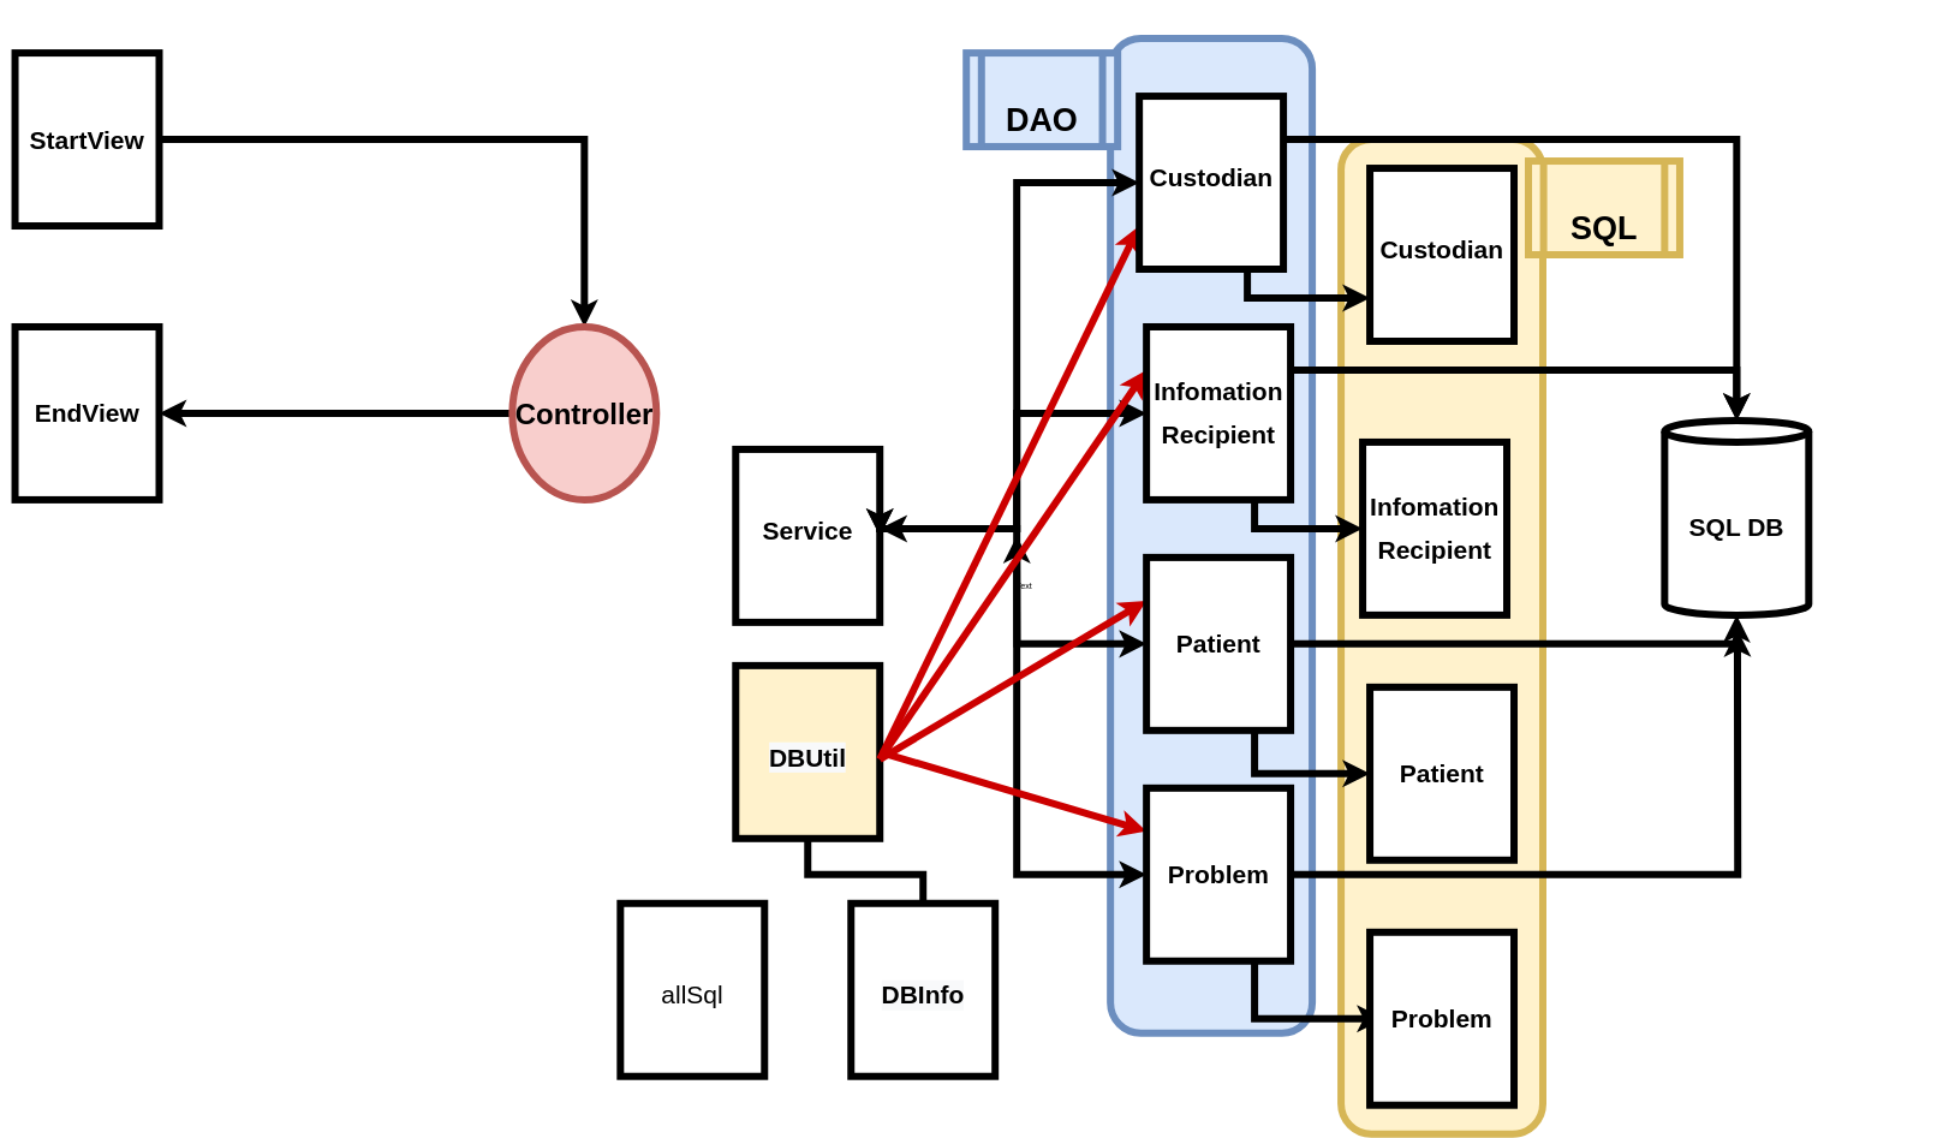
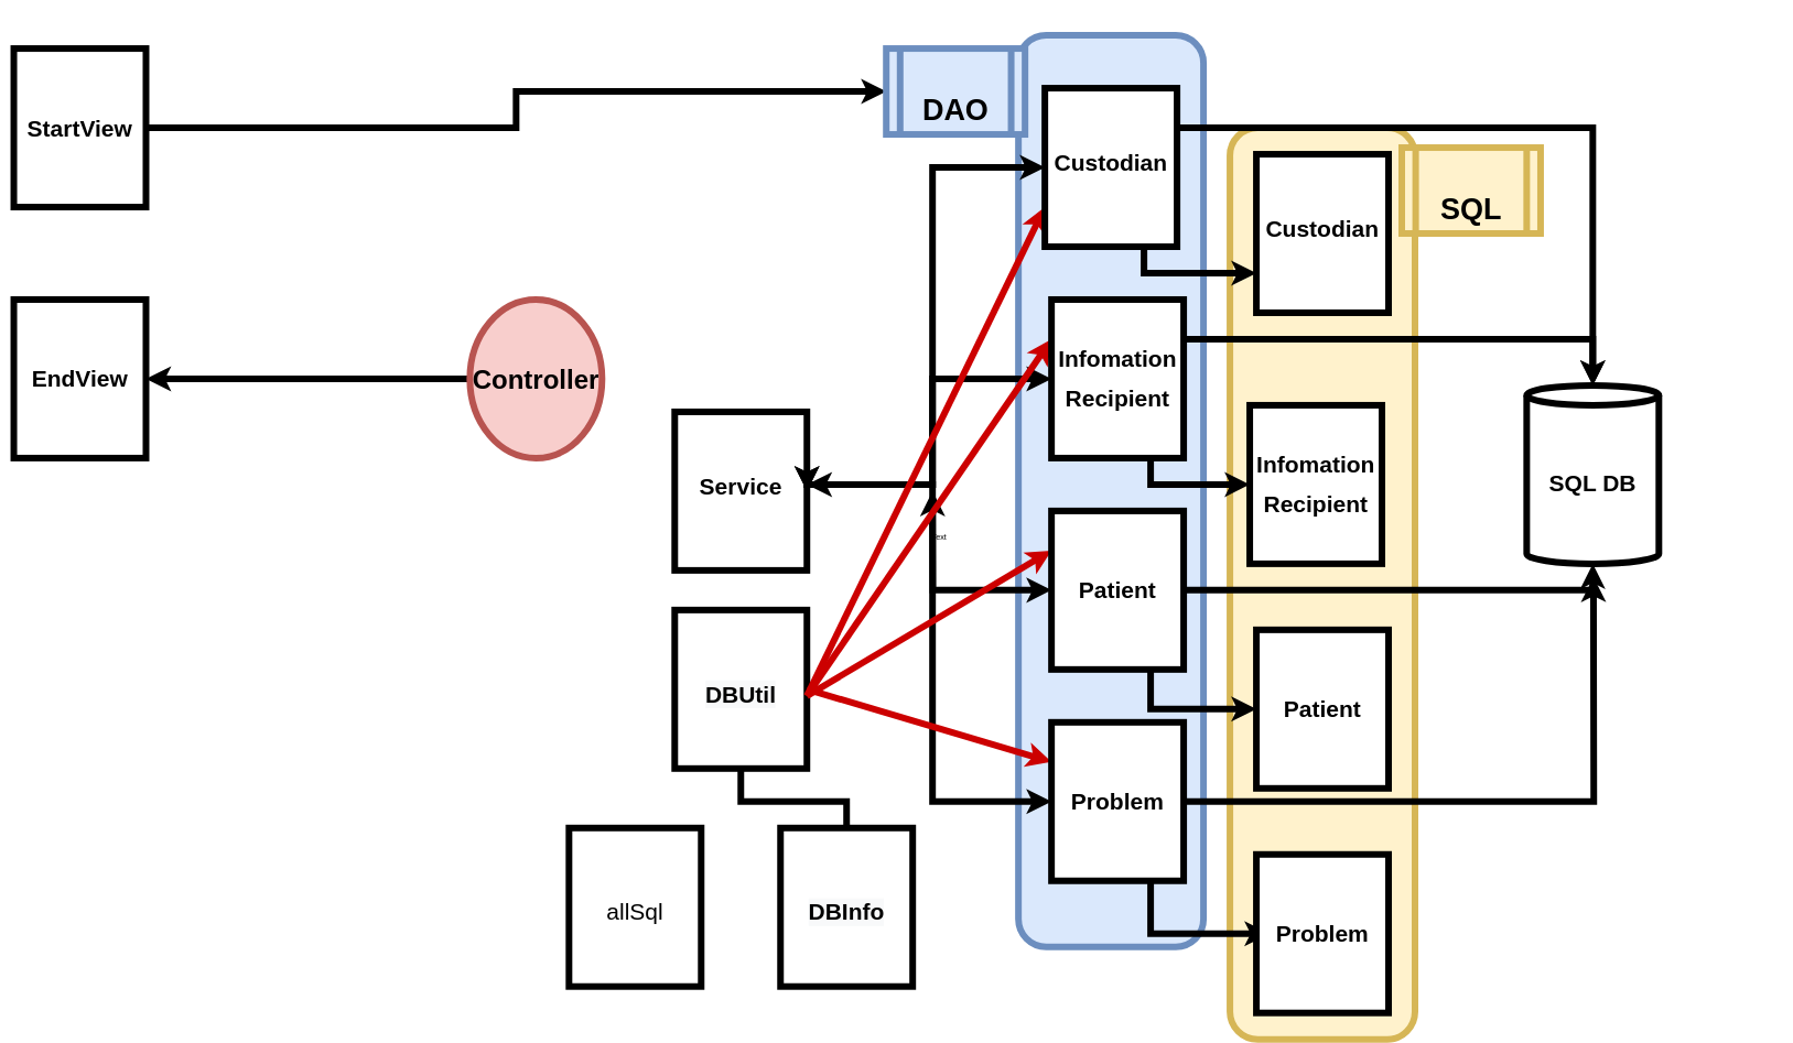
  <mxCell id="0" />
  <mxCell id="1" parent="0" />
  <mxCell id="2" value="" style="rounded=1;whiteSpace=wrap;html=1;rotation=-90;fillColor=#fff2cc;strokeColor=#d6b656;strokeWidth=10;" vertex="1" parent="1"><mxGeometry x="1310" y="690" width="1380" height="280" as="geometry" /></mxCell>
  <mxCell id="3" value="" style="rounded=1;whiteSpace=wrap;html=1;rotation=-90;fillColor=#dae8fc;strokeColor=#6c8ebf;strokeWidth=10;" vertex="1" parent="1"><mxGeometry x="990" y="550" width="1380" height="280" as="geometry" /></mxCell>
- <mxCell id="4" style="edgeStyle=orthogonalEdgeStyle;rounded=0;orthogonalLoop=1;jettySize=auto;html=1;exitX=1;exitY=0.5;exitDx=0;exitDy=0;entryX=0.5;entryY=0;entryDx=0;entryDy=0;strokeWidth=10;" edge="1" parent="1" source="5" target="10"><mxGeometry relative="1" as="geometry" /></mxCell>
+ <mxCell id="4" style="edgeStyle=orthogonalEdgeStyle;rounded=0;orthogonalLoop=1;jettySize=auto;html=1;exitX=1;exitY=0.5;exitDx=0;exitDy=0;strokeWidth=10;" edge="1" parent="1" source="5" target="42"><mxGeometry relative="1" as="geometry" /></mxCell>
  <mxCell id="5" value="&lt;h1&gt;&lt;font style=&quot;font-size: 35px&quot;&gt;StartView&lt;/font&gt;&lt;/h1&gt;" style="rounded=0;whiteSpace=wrap;html=1;strokeWidth=10;" vertex="1" parent="1"><mxGeometry x="20" y="20" width="200" height="240" as="geometry" /></mxCell>
  <mxCell id="6" value="&lt;h1&gt;&lt;font style=&quot;font-size: 35px&quot;&gt;EndView&lt;/font&gt;&lt;/h1&gt;" style="rounded=0;whiteSpace=wrap;html=1;strokeWidth=10;" vertex="1" parent="1"><mxGeometry x="20" y="400" width="200" height="240" as="geometry" /></mxCell>
  <mxCell id="7" value="Text" style="text;html=1;align=center;verticalAlign=middle;resizable=0;points=[];autosize=1;strokeWidth=10;" vertex="1" parent="1"><mxGeometry x="1120" width="40" height="20" as="geometry" y="760" /></mxCell>
  <mxCell id="8" value="Text" style="text;html=1;align=center;verticalAlign=middle;resizable=0;points=[];autosize=1;strokeWidth=10;" vertex="1" parent="1"><mxGeometry x="1400" y="750" width="40" height="20" as="geometry" /></mxCell>
  <mxCell id="9" style="edgeStyle=none;rounded=0;orthogonalLoop=1;jettySize=auto;html=1;exitX=0;exitY=0.5;exitDx=0;exitDy=0;strokeWidth=10;" edge="1" parent="1" source="10" target="6"><mxGeometry relative="1" as="geometry" /></mxCell>
  <mxCell id="10" value="&lt;h1&gt;&lt;font style=&quot;font-size: 40px&quot;&gt;Controller&lt;/font&gt;&lt;/h1&gt;" style="ellipse;whiteSpace=wrap;html=1;fillColor=#f8cecc;strokeColor=#b85450;strokeWidth=10;" vertex="1" parent="1"><mxGeometry x="710" y="400" width="200" height="240" as="geometry" /></mxCell>
- <mxCell id="11" value="&lt;br&gt;&lt;br&gt;&lt;h1 style=&quot;color: rgb(0 , 0 , 0) ; font-family: &amp;#34;helvetica&amp;#34; ; font-style: normal ; letter-spacing: normal ; text-align: center ; text-indent: 0px ; text-transform: none ; word-spacing: 0px ; background-color: rgb(248 , 249 , 250)&quot;&gt;&lt;font style=&quot;font-size: 35px&quot;&gt;DBUtil&lt;/font&gt;&lt;/h1&gt;&lt;br&gt;" style="rounded=0;whiteSpace=wrap;html=1;strokeWidth=10;fillColor=#fff2cc;" vertex="1" parent="1"><mxGeometry x="1020" y="870" width="200" height="240" as="geometry" /></mxCell>
+ <mxCell id="11" value="&lt;br&gt;&lt;br&gt;&lt;h1 style=&quot;color: rgb(0 , 0 , 0) ; font-family: &amp;#34;helvetica&amp;#34; ; font-style: normal ; letter-spacing: normal ; text-align: center ; text-indent: 0px ; text-transform: none ; word-spacing: 0px ; background-color: rgb(248 , 249 , 250)&quot;&gt;&lt;font style=&quot;font-size: 35px&quot;&gt;DBUtil&lt;/font&gt;&lt;/h1&gt;&lt;br&gt;" style="rounded=0;whiteSpace=wrap;html=1;strokeWidth=10;" vertex="1" parent="1"><mxGeometry x="1020" y="870" width="200" height="240" as="geometry" /></mxCell>
  <mxCell id="12" value="&lt;br&gt;&lt;br&gt;&lt;h1 style=&quot;font-family: &amp;#34;helvetica&amp;#34;&quot;&gt;&lt;font style=&quot;font-size: 35px&quot;&gt;Service&lt;/font&gt;&lt;/h1&gt;&lt;div&gt;&lt;font style=&quot;font-size: 35px&quot;&gt;&lt;br&gt;&lt;/font&gt;&lt;/div&gt;" style="rounded=0;whiteSpace=wrap;html=1;strokeWidth=10;" vertex="1" parent="1"><mxGeometry x="1020" y="570" width="200" height="240" as="geometry" /></mxCell>
  <mxCell id="13" style="edgeStyle=orthogonalEdgeStyle;rounded=0;orthogonalLoop=1;jettySize=auto;html=1;exitX=0.75;exitY=1;exitDx=0;exitDy=0;entryX=0.1;entryY=0.5;entryDx=0;entryDy=0;entryPerimeter=0;strokeWidth=10;" edge="1" parent="1" source="17" target="33"><mxGeometry relative="1" as="geometry" /></mxCell>
  <mxCell id="14" style="edgeStyle=orthogonalEdgeStyle;rounded=0;orthogonalLoop=1;jettySize=auto;html=1;exitX=1;exitY=0.5;exitDx=0;exitDy=0;strokeWidth=10;" edge="1" parent="1" source="17"><mxGeometry relative="1" as="geometry"><mxPoint x="2410" y="820" as="targetPoint" /></mxGeometry></mxCell>
  <mxCell id="15" style="edgeStyle=orthogonalEdgeStyle;rounded=0;orthogonalLoop=1;jettySize=auto;html=1;exitX=0;exitY=0.5;exitDx=0;exitDy=0;strokeWidth=10;endArrow=classic;endFill=1;startArrow=classic;startFill=1;" edge="1" parent="1" source="17"><mxGeometry relative="1" as="geometry"><mxPoint x="1220" y="680" as="targetPoint" /><Array as="points"><mxPoint x="1410" y="1160" /><mxPoint x="1410" y="680" /></Array></mxGeometry></mxCell>
  <mxCell id="16" style="rounded=0;orthogonalLoop=1;jettySize=auto;html=1;exitX=0;exitY=0.25;exitDx=0;exitDy=0;entryX=1;entryY=0.5;entryDx=0;entryDy=0;elbow=vertical;strokeColor=#CC0000;strokeWidth=10;endArrow=none;endFill=0;startArrow=classic;startFill=1;" edge="1" parent="1" source="17" target="11"><mxGeometry relative="1" as="geometry" /></mxCell>
  <mxCell id="17" value="&lt;h1 style=&quot;font-family: &amp;#34;helvetica&amp;#34;&quot;&gt;&lt;span style=&quot;font-size: 35px&quot;&gt;Problem&lt;/span&gt;&lt;/h1&gt;" style="rounded=0;whiteSpace=wrap;html=1;strokeWidth=10;" vertex="1" parent="1"><mxGeometry x="1590" y="1040" width="200" height="240" as="geometry" /></mxCell>
  <mxCell id="18" style="edgeStyle=orthogonalEdgeStyle;rounded=0;orthogonalLoop=1;jettySize=auto;html=1;exitX=0.75;exitY=1;exitDx=0;exitDy=0;entryX=0;entryY=0.5;entryDx=0;entryDy=0;strokeWidth=10;" edge="1" parent="1" source="22" target="34"><mxGeometry relative="1" as="geometry" /></mxCell>
  <mxCell id="19" style="edgeStyle=orthogonalEdgeStyle;rounded=0;orthogonalLoop=1;jettySize=auto;html=1;exitX=1;exitY=0.5;exitDx=0;exitDy=0;entryX=0.5;entryY=1;entryDx=0;entryDy=0;entryPerimeter=0;strokeWidth=10;" edge="1" parent="1" source="22" target="40"><mxGeometry relative="1" as="geometry" /></mxCell>
  <mxCell id="20" style="edgeStyle=orthogonalEdgeStyle;rounded=0;orthogonalLoop=1;jettySize=auto;html=1;exitX=0;exitY=0.5;exitDx=0;exitDy=0;strokeWidth=10;endArrow=classic;endFill=1;startArrow=classic;startFill=1;" edge="1" parent="1" source="22"><mxGeometry relative="1" as="geometry"><mxPoint x="1410" y="690" as="targetPoint" /></mxGeometry></mxCell>
  <mxCell id="21" style="rounded=0;orthogonalLoop=1;jettySize=auto;html=1;exitX=0;exitY=0.25;exitDx=0;exitDy=0;elbow=vertical;strokeColor=#CC0000;strokeWidth=10;endArrow=none;endFill=0;startArrow=classic;startFill=1;" edge="1" parent="1" source="22"><mxGeometry relative="1" as="geometry"><mxPoint x="1220" y="1000" as="targetPoint" /></mxGeometry></mxCell>
  <mxCell id="22" value="&lt;h1 style=&quot;font-family: &amp;#34;helvetica&amp;#34;&quot;&gt;&lt;span style=&quot;font-size: 35px&quot;&gt;Patient&lt;/span&gt;&lt;/h1&gt;" style="rounded=0;whiteSpace=wrap;html=1;strokeWidth=10;" vertex="1" parent="1"><mxGeometry x="1590" y="720" width="200" height="240" as="geometry" /></mxCell>
  <mxCell id="23" style="edgeStyle=orthogonalEdgeStyle;rounded=0;orthogonalLoop=1;jettySize=auto;html=1;exitX=0.75;exitY=1;exitDx=0;exitDy=0;strokeWidth=10;" edge="1" parent="1" source="27" target="35"><mxGeometry relative="1" as="geometry" /></mxCell>
  <mxCell id="24" style="edgeStyle=orthogonalEdgeStyle;rounded=0;orthogonalLoop=1;jettySize=auto;html=1;exitX=1;exitY=0.25;exitDx=0;exitDy=0;entryX=0.5;entryY=0;entryDx=0;entryDy=0;entryPerimeter=0;strokeWidth=10;" edge="1" parent="1" source="27" target="40"><mxGeometry relative="1" as="geometry" /></mxCell>
  <mxCell id="25" style="edgeStyle=orthogonalEdgeStyle;rounded=0;orthogonalLoop=1;jettySize=auto;html=1;exitX=0;exitY=0.5;exitDx=0;exitDy=0;strokeWidth=10;endArrow=classic;endFill=1;startArrow=classic;startFill=1;" edge="1" parent="1" source="27"><mxGeometry relative="1" as="geometry"><mxPoint x="1220" y="690" as="targetPoint" /><Array as="points"><mxPoint x="1410" y="520" /><mxPoint x="1410" y="680" /><mxPoint x="1220" y="680" /></Array></mxGeometry></mxCell>
  <mxCell id="26" style="rounded=0;orthogonalLoop=1;jettySize=auto;html=1;exitX=0;exitY=0.25;exitDx=0;exitDy=0;elbow=vertical;strokeColor=#CC0000;strokeWidth=10;endArrow=none;endFill=0;startArrow=classic;startFill=1;" edge="1" parent="1" source="27"><mxGeometry relative="1" as="geometry"><mxPoint x="1220" y="1000" as="targetPoint" /></mxGeometry></mxCell>
  <mxCell id="27" value="&lt;h1 style=&quot;font-family: &amp;#34;helvetica&amp;#34;&quot;&gt;&lt;span style=&quot;font-size: 35px&quot;&gt;Infomation&lt;/span&gt;&lt;/h1&gt;&lt;h1 style=&quot;font-family: &amp;#34;helvetica&amp;#34;&quot;&gt;&lt;span style=&quot;font-size: 35px&quot;&gt;Recipient&lt;/span&gt;&lt;/h1&gt;" style="rounded=0;whiteSpace=wrap;html=1;strokeWidth=10;" vertex="1" parent="1"><mxGeometry x="1590" y="400" width="200" height="240" as="geometry" /></mxCell>
  <mxCell id="28" style="edgeStyle=orthogonalEdgeStyle;rounded=0;orthogonalLoop=1;jettySize=auto;html=1;exitX=0.75;exitY=1;exitDx=0;exitDy=0;entryX=0;entryY=0.75;entryDx=0;entryDy=0;strokeWidth=10;" edge="1" parent="1" source="32" target="36"><mxGeometry relative="1" as="geometry" /></mxCell>
  <mxCell id="29" style="edgeStyle=orthogonalEdgeStyle;rounded=0;orthogonalLoop=1;jettySize=auto;html=1;exitX=1;exitY=0.25;exitDx=0;exitDy=0;entryX=0.5;entryY=0;entryDx=0;entryDy=0;entryPerimeter=0;strokeWidth=10;" edge="1" parent="1" source="32" target="40"><mxGeometry relative="1" as="geometry"><Array as="points"><mxPoint x="2409" y="140" /></Array></mxGeometry></mxCell>
  <mxCell id="30" style="edgeStyle=orthogonalEdgeStyle;rounded=0;orthogonalLoop=1;jettySize=auto;html=1;exitX=0;exitY=0.5;exitDx=0;exitDy=0;entryX=1;entryY=0.5;entryDx=0;entryDy=0;strokeWidth=10;endArrow=classic;endFill=1;startArrow=classic;startFill=1;" edge="1" parent="1" source="32" target="12"><mxGeometry relative="1" as="geometry"><Array as="points"><mxPoint x="1410" y="200" /><mxPoint x="1410" y="680" /><mxPoint x="1220" y="680" /></Array></mxGeometry></mxCell>
  <mxCell id="31" style="rounded=0;orthogonalLoop=1;jettySize=auto;html=1;exitX=0;exitY=0.75;exitDx=0;exitDy=0;elbow=vertical;strokeColor=#CC0000;strokeWidth=10;endArrow=none;endFill=0;startArrow=classic;startFill=1;" edge="1" parent="1" source="32"><mxGeometry relative="1" as="geometry"><mxPoint x="1220" y="1000" as="targetPoint" /></mxGeometry></mxCell>
  <mxCell id="32" value="&lt;br&gt;&lt;br&gt;&lt;h1 style=&quot;font-family: &amp;#34;helvetica&amp;#34;&quot;&gt;&lt;span style=&quot;font-size: 35px&quot;&gt;Custodian&lt;/span&gt;&lt;/h1&gt;&lt;div&gt;&lt;font style=&quot;font-size: 35px&quot;&gt;&lt;br&gt;&lt;/font&gt;&lt;/div&gt;" style="rounded=0;whiteSpace=wrap;html=1;strokeWidth=10;" vertex="1" parent="1"><mxGeometry x="1580" y="80" width="200" height="240" as="geometry" /></mxCell>
  <mxCell id="33" value="&lt;h1 style=&quot;font-family: &amp;#34;helvetica&amp;#34;&quot;&gt;&lt;span style=&quot;font-size: 35px&quot;&gt;Problem&lt;/span&gt;&lt;/h1&gt;" style="rounded=0;whiteSpace=wrap;html=1;strokeWidth=10;" vertex="1" parent="1"><mxGeometry x="1900" y="1240" width="200" height="240" as="geometry" /></mxCell>
  <mxCell id="34" value="&lt;h1 style=&quot;font-family: &amp;#34;helvetica&amp;#34;&quot;&gt;&lt;span style=&quot;font-size: 35px&quot;&gt;Patient&lt;/span&gt;&lt;/h1&gt;" style="rounded=0;whiteSpace=wrap;html=1;strokeWidth=10;" vertex="1" parent="1"><mxGeometry x="1900" y="900" width="200" height="240" as="geometry" /></mxCell>
  <mxCell id="35" value="&lt;h1 style=&quot;font-family: &amp;#34;helvetica&amp;#34;&quot;&gt;&lt;span style=&quot;font-size: 35px&quot;&gt;Infomation&lt;/span&gt;&lt;/h1&gt;&lt;h1 style=&quot;font-family: &amp;#34;helvetica&amp;#34;&quot;&gt;&lt;span style=&quot;font-size: 35px&quot;&gt;Recipient&lt;/span&gt;&lt;/h1&gt;" style="rounded=0;whiteSpace=wrap;html=1;strokeWidth=10;" vertex="1" parent="1"><mxGeometry x="1890" y="560" width="200" height="240" as="geometry" /></mxCell>
  <mxCell id="36" value="&lt;br&gt;&lt;br&gt;&lt;h1 style=&quot;font-family: &amp;#34;helvetica&amp;#34;&quot;&gt;&lt;span style=&quot;font-size: 35px&quot;&gt;Custodian&lt;/span&gt;&lt;/h1&gt;&lt;div&gt;&lt;span style=&quot;font-size: 35px&quot;&gt;&lt;br&gt;&lt;/span&gt;&lt;/div&gt;" style="rounded=0;whiteSpace=wrap;html=1;strokeWidth=10;" vertex="1" parent="1"><mxGeometry x="1900" y="180" width="200" height="240" as="geometry" /></mxCell>
  <mxCell id="37" style="edgeStyle=orthogonalEdgeStyle;rounded=0;orthogonalLoop=1;jettySize=auto;html=1;exitX=0.5;exitY=0;exitDx=0;exitDy=0;entryX=0.5;entryY=1;entryDx=0;entryDy=0;strokeWidth=10;endArrow=none;endFill=0;" edge="1" parent="1" source="38" target="11"><mxGeometry relative="1" as="geometry"><Array as="points"><mxPoint x="1280" y="1160" /><mxPoint x="1120" y="1160" /></Array></mxGeometry></mxCell>
  <mxCell id="38" value="&lt;br&gt;&lt;br&gt;&lt;h1 style=&quot;color: rgb(0 , 0 , 0) ; font-family: &amp;#34;helvetica&amp;#34; ; font-style: normal ; letter-spacing: normal ; text-align: center ; text-indent: 0px ; text-transform: none ; word-spacing: 0px ; background-color: rgb(248 , 249 , 250)&quot;&gt;&lt;font style=&quot;font-size: 35px&quot;&gt;DBInfo&lt;/font&gt;&lt;/h1&gt;&lt;br&gt;" style="rounded=0;whiteSpace=wrap;html=1;strokeWidth=10;" vertex="1" parent="1"><mxGeometry x="1180" y="1200" width="200" height="240" as="geometry" /></mxCell>
  <mxCell id="39" value="&lt;br&gt;&lt;span style=&quot;font-size: 35px ; font-family: &amp;#34;helvetica&amp;#34;&quot;&gt;allSql&lt;/span&gt;&lt;br&gt;" style="rounded=0;whiteSpace=wrap;html=1;strokeWidth=10;" vertex="1" parent="1"><mxGeometry x="860" y="1200" width="200" height="240" as="geometry" /></mxCell>
  <mxCell id="40" value="&lt;h1 style=&quot;font-family: &amp;#34;helvetica&amp;#34;&quot;&gt;&lt;span style=&quot;font-size: 35px&quot;&gt;SQL DB&lt;/span&gt;&lt;/h1&gt;" style="shape=cylinder3;whiteSpace=wrap;html=1;boundedLbl=1;backgroundOutline=1;size=15;strokeWidth=10;" vertex="1" parent="1"><mxGeometry x="2309" y="530" width="200" height="270" as="geometry" /></mxCell>
  <mxCell id="41" value="&lt;font style=&quot;font-size: 45px&quot;&gt;&lt;b&gt;&lt;br&gt;&lt;br&gt;&lt;/b&gt;&lt;/font&gt;&lt;h1 style=&quot;font-family: &amp;#34;helvetica&amp;#34; ; font-size: 45px&quot;&gt;&lt;font style=&quot;font-size: 45px&quot;&gt;SQL&lt;/font&gt;&lt;/h1&gt;&lt;div style=&quot;font-size: 45px&quot;&gt;&lt;span&gt;&lt;br&gt;&lt;/span&gt;&lt;/div&gt;" style="shape=process;whiteSpace=wrap;html=1;backgroundOutline=1;fillColor=#fff2cc;strokeColor=#d6b656;strokeWidth=10;" vertex="1" parent="1"><mxGeometry x="2120" y="170" width="210" height="130" as="geometry" /></mxCell>
  <mxCell id="42" value="&lt;b style=&quot;font-size: 45px&quot;&gt;&lt;font style=&quot;font-size: 45px&quot;&gt;&lt;br&gt;&lt;br&gt;&lt;/font&gt;&lt;/b&gt;&lt;h1 style=&quot;font-family: &amp;#34;helvetica&amp;#34; ; font-size: 45px&quot;&gt;&lt;font style=&quot;font-size: 45px&quot;&gt;DAO&lt;/font&gt;&lt;/h1&gt;&lt;div style=&quot;font-size: 45px&quot;&gt;&lt;span&gt;&lt;br&gt;&lt;/span&gt;&lt;/div&gt;" style="shape=process;whiteSpace=wrap;html=1;backgroundOutline=1;fillColor=#dae8fc;strokeColor=#6c8ebf;strokeWidth=10;" vertex="1" parent="1"><mxGeometry x="1340" y="20" width="210" height="130" as="geometry" /></mxCell>
  <mxCell id="43" style="edgeStyle=none;rounded=0;orthogonalLoop=1;jettySize=auto;html=1;exitX=0.5;exitY=0;exitDx=0;exitDy=0;strokeColor=#000000;strokeWidth=10;" edge="1" parent="1" source="12" target="12"><mxGeometry relative="1" as="geometry" /></mxCell>
